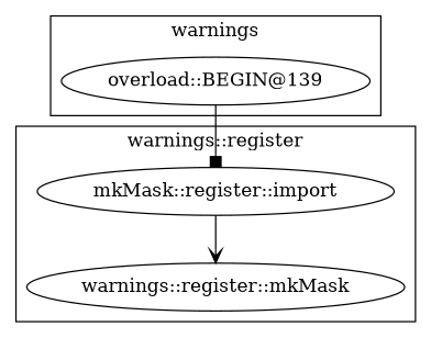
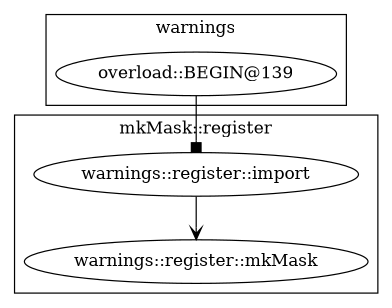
  digraph {
    "warnings::register::mkMask"
-   "warnings::register::import" [label="mkMask::register::import"]
+   "warnings::register::import"
    "overload::BEGIN@139"
    subgraph cluster_1 {
-     label="warnings::register"
+     label="mkMask::register"
      "warnings::register::mkMask"
      "warnings::register::import"
    }
    subgraph cluster_2 {
      label=warnings
      "overload::BEGIN@139"
    }
    "warnings::register::import" -> "warnings::register::mkMask" [arrowhead=vee]
    "overload::BEGIN@139" -> "warnings::register::import" [arrowhead=box]
  }
